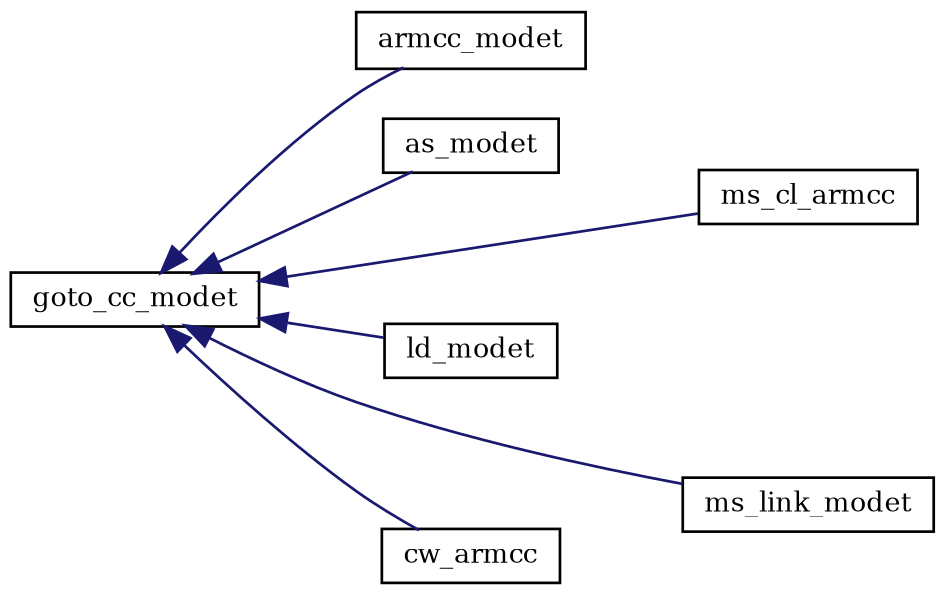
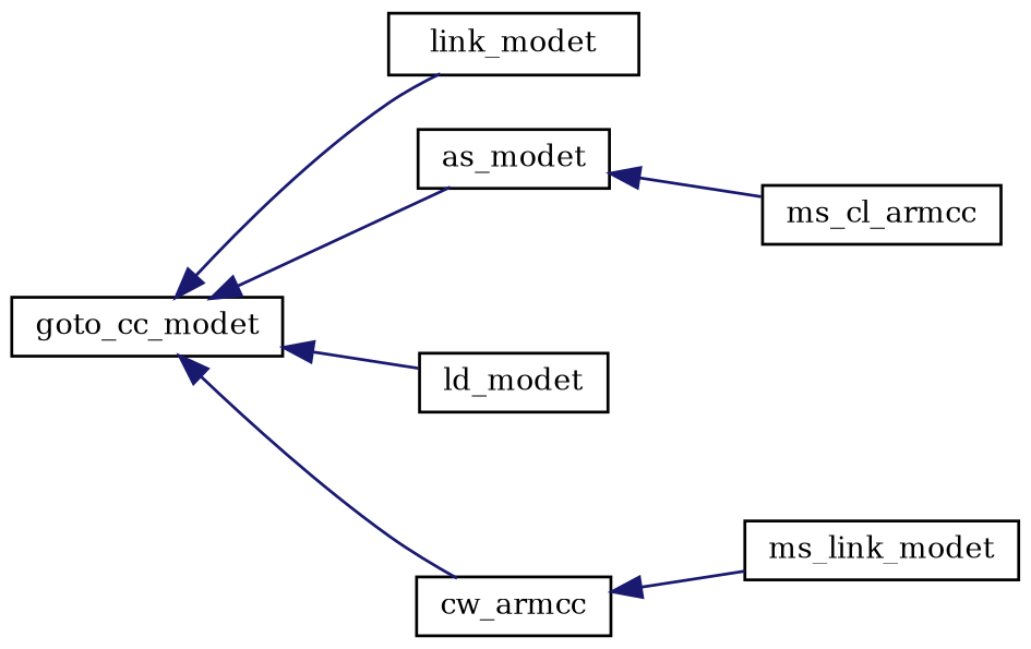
  digraph {
    fontname="DejaVu Serif"
    rankdir=LR
    node [color=black fontname="DejaVu Serif" fontsize=10 shape=record]
    edge [color=midnightblue dir=back fontname="DejaVu Serif" fontsize=10 labelfontname=Helvetica labelfontsize=10 style=solid]
    n1 [height=0.2 label=goto_cc_modet width=0.4]
-   n2 [height=0.2 label=armcc_modet width=0.4]
+   n2 [height=0.2 label=link_modet width=0.4]
    n3 [height=0.2 label=as_modet width=0.4]
    n4 [height=0.2 label=cw_armcc width=0.4]
    n5 [height=0.2 label=ld_modet width=0.4]
    n6 [height=0.2 label=ms_cl_armcc width=0.4]
    n7 [height=0.2 label=ms_link_modet width=0.4]
    n1 -> n2
    n1 -> n3
    n1 -> n4
    n1 -> n5
-   n1 -> n6
-   n1 -> n7
+   n3 -> n6
+   n4 -> n7
  }
